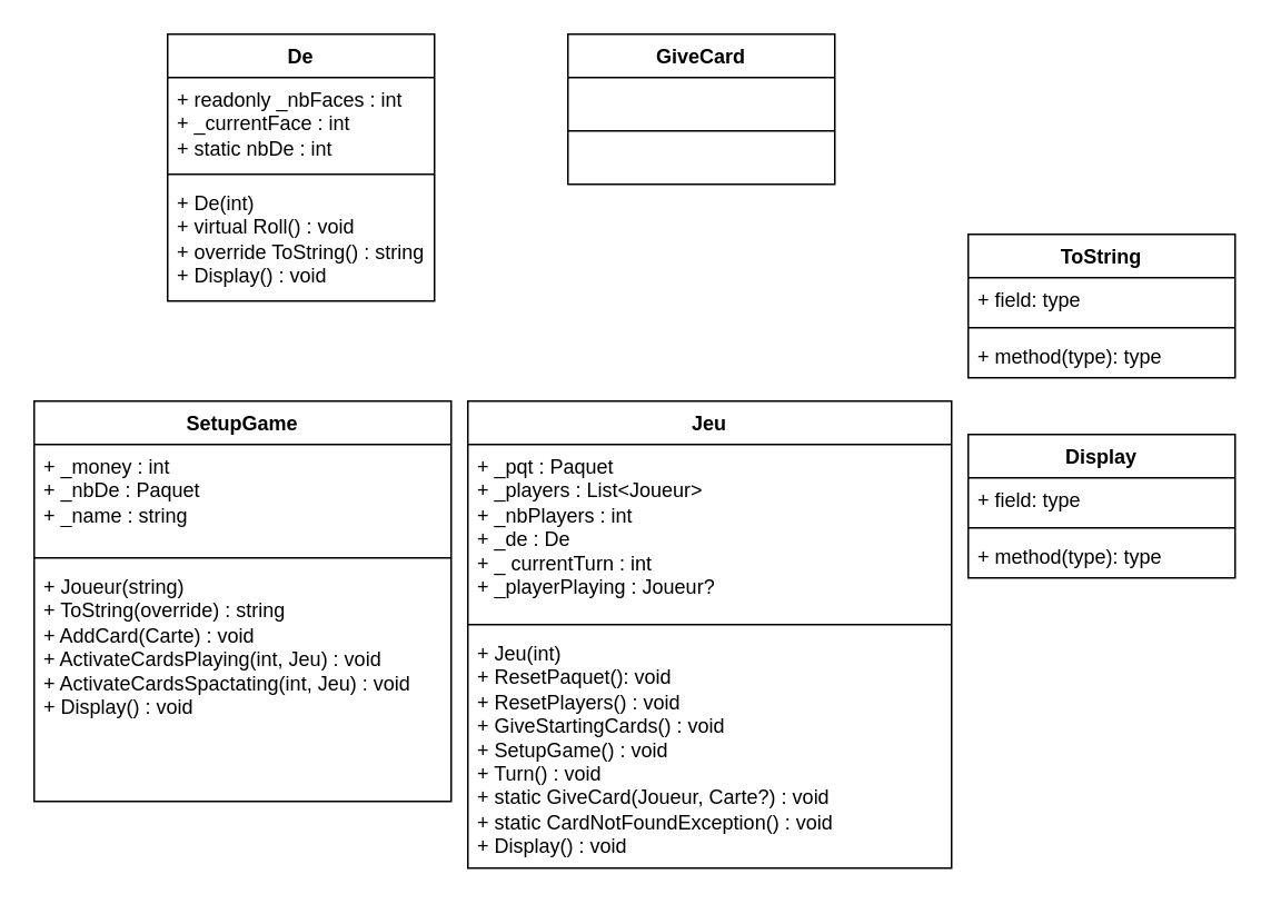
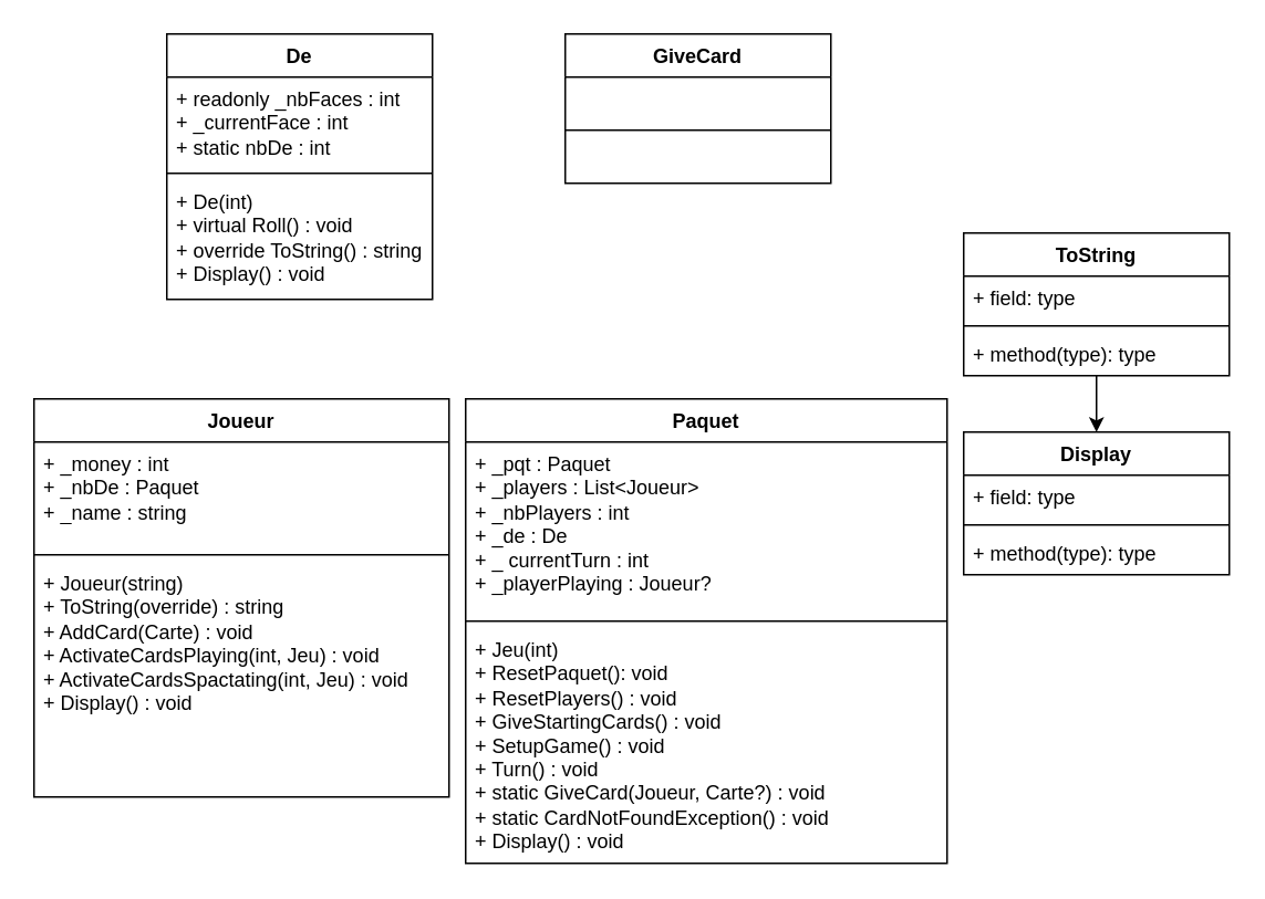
  <mxCell id="0" />
  <mxCell id="1" parent="0" />
- <mxCell id="2" value="Jeu" style="swimlane;fontStyle=1;align=center;verticalAlign=top;childLayout=stackLayout;horizontal=1;startSize=26;horizontalStack=0;resizeParent=1;resizeParentMax=0;resizeLast=0;collapsible=1;marginBottom=0;whiteSpace=wrap;html=1;" vertex="1" parent="1"><mxGeometry x="280" y="240" width="290" height="280" as="geometry" /></mxCell>
+ <mxCell id="2" value="Paquet" style="swimlane;fontStyle=1;align=center;verticalAlign=top;childLayout=stackLayout;horizontal=1;startSize=26;horizontalStack=0;resizeParent=1;resizeParentMax=0;resizeLast=0;collapsible=1;marginBottom=0;whiteSpace=wrap;html=1;" vertex="1" parent="1"><mxGeometry x="280" y="240" width="290" height="280" as="geometry" /></mxCell>
  <mxCell id="3" value="+ _pqt : Paquet&lt;br&gt;+ _players : List&amp;lt;Joueur&amp;gt;&lt;br&gt;+ _nbPlayers : int&lt;br&gt;+ _de : De&lt;br&gt;+ _ currentTurn : int&lt;br&gt;+ _playerPlaying : Joueur?" style="text;strokeColor=none;fillColor=none;align=left;verticalAlign=top;spacingLeft=4;spacingRight=4;overflow=hidden;rotatable=0;points=[[0,0.5],[1,0.5]];portConstraint=eastwest;whiteSpace=wrap;html=1;" vertex="1" parent="2"><mxGeometry y="26" width="290" height="104" as="geometry" /></mxCell>
  <mxCell id="4" value="" style="line;strokeWidth=1;fillColor=none;align=left;verticalAlign=middle;spacingTop=-1;spacingLeft=3;spacingRight=3;rotatable=0;labelPosition=right;points=[];portConstraint=eastwest;strokeColor=inherit;" vertex="1" parent="2"><mxGeometry y="130" width="290" height="8" as="geometry" /></mxCell>
  <mxCell id="5" value="+ Jeu(int)&lt;br&gt;+ ResetPaquet(): void&lt;br&gt;+ ResetPlayers() : void&lt;br&gt;+ GiveStartingCards() : void&lt;br&gt;+ SetupGame() : void&lt;br&gt;+ Turn() : void&lt;br&gt;+ static GiveCard(Joueur, Carte?) : void&lt;br&gt;+ static CardNotFoundException() : void&lt;br&gt;+ Display() : void" style="text;strokeColor=none;fillColor=none;align=left;verticalAlign=top;spacingLeft=4;spacingRight=4;overflow=hidden;rotatable=0;points=[[0,0.5],[1,0.5]];portConstraint=eastwest;whiteSpace=wrap;html=1;" vertex="1" parent="2"><mxGeometry y="138" width="290" height="142" as="geometry" /></mxCell>
+ <mxCell id="6" style="edgeStyle=orthogonalEdgeStyle;rounded=0;orthogonalLoop=1;jettySize=auto;html=1;" edge="1" parent="1" source="7" target="11"><mxGeometry relative="1" as="geometry" /></mxCell>
  <mxCell id="7" value="ToString&lt;br&gt;" style="swimlane;fontStyle=1;align=center;verticalAlign=top;childLayout=stackLayout;horizontal=1;startSize=26;horizontalStack=0;resizeParent=1;resizeParentMax=0;resizeLast=0;collapsible=1;marginBottom=0;whiteSpace=wrap;html=1;" vertex="1" parent="1"><mxGeometry x="580" y="140" width="160" height="86" as="geometry" /></mxCell>
  <mxCell id="8" value="+ field: type" style="text;strokeColor=none;fillColor=none;align=left;verticalAlign=top;spacingLeft=4;spacingRight=4;overflow=hidden;rotatable=0;points=[[0,0.5],[1,0.5]];portConstraint=eastwest;whiteSpace=wrap;html=1;" vertex="1" parent="7"><mxGeometry y="26" width="160" height="26" as="geometry" /></mxCell>
  <mxCell id="9" value="" style="line;strokeWidth=1;fillColor=none;align=left;verticalAlign=middle;spacingTop=-1;spacingLeft=3;spacingRight=3;rotatable=0;labelPosition=right;points=[];portConstraint=eastwest;strokeColor=inherit;" vertex="1" parent="7"><mxGeometry y="52" width="160" height="8" as="geometry" /></mxCell>
  <mxCell id="10" value="+ method(type): type" style="text;strokeColor=none;fillColor=none;align=left;verticalAlign=top;spacingLeft=4;spacingRight=4;overflow=hidden;rotatable=0;points=[[0,0.5],[1,0.5]];portConstraint=eastwest;whiteSpace=wrap;html=1;" vertex="1" parent="7"><mxGeometry y="60" width="160" height="26" as="geometry" /></mxCell>
  <mxCell id="11" value="Display" style="swimlane;fontStyle=1;align=center;verticalAlign=top;childLayout=stackLayout;horizontal=1;startSize=26;horizontalStack=0;resizeParent=1;resizeParentMax=0;resizeLast=0;collapsible=1;marginBottom=0;whiteSpace=wrap;html=1;" vertex="1" parent="1"><mxGeometry x="580" y="260" width="160" height="86" as="geometry" /></mxCell>
  <mxCell id="12" value="+ field: type" style="text;strokeColor=none;fillColor=none;align=left;verticalAlign=top;spacingLeft=4;spacingRight=4;overflow=hidden;rotatable=0;points=[[0,0.5],[1,0.5]];portConstraint=eastwest;whiteSpace=wrap;html=1;" vertex="1" parent="11"><mxGeometry y="26" width="160" height="26" as="geometry" /></mxCell>
  <mxCell id="13" value="" style="line;strokeWidth=1;fillColor=none;align=left;verticalAlign=middle;spacingTop=-1;spacingLeft=3;spacingRight=3;rotatable=0;labelPosition=right;points=[];portConstraint=eastwest;strokeColor=inherit;" vertex="1" parent="11"><mxGeometry y="52" width="160" height="8" as="geometry" /></mxCell>
  <mxCell id="14" value="+ method(type): type" style="text;strokeColor=none;fillColor=none;align=left;verticalAlign=top;spacingLeft=4;spacingRight=4;overflow=hidden;rotatable=0;points=[[0,0.5],[1,0.5]];portConstraint=eastwest;whiteSpace=wrap;html=1;" vertex="1" parent="11"><mxGeometry y="60" width="160" height="26" as="geometry" /></mxCell>
- <mxCell id="15" value="SetupGame" style="swimlane;fontStyle=1;align=center;verticalAlign=top;childLayout=stackLayout;horizontal=1;startSize=26;horizontalStack=0;resizeParent=1;resizeParentMax=0;resizeLast=0;collapsible=1;marginBottom=0;whiteSpace=wrap;html=1;" vertex="1" parent="1"><mxGeometry y="240" width="250" height="240" as="geometry" x="20" /></mxCell>
+ <mxCell id="15" value="Joueur" style="swimlane;fontStyle=1;align=center;verticalAlign=top;childLayout=stackLayout;horizontal=1;startSize=26;horizontalStack=0;resizeParent=1;resizeParentMax=0;resizeLast=0;collapsible=1;marginBottom=0;whiteSpace=wrap;html=1;" vertex="1" parent="1"><mxGeometry y="240" width="250" height="240" as="geometry" x="20" /></mxCell>
  <mxCell id="16" value="+ _money : int&lt;br&gt;+ _nbDe : Paquet&lt;br&gt;+ _name : string" style="text;strokeColor=none;fillColor=none;align=left;verticalAlign=top;spacingLeft=4;spacingRight=4;overflow=hidden;rotatable=0;points=[[0,0.5],[1,0.5]];portConstraint=eastwest;whiteSpace=wrap;html=1;" vertex="1" parent="15"><mxGeometry y="26" width="250" height="64" as="geometry" /></mxCell>
  <mxCell id="17" value="" style="line;strokeWidth=1;fillColor=none;align=left;verticalAlign=middle;spacingTop=-1;spacingLeft=3;spacingRight=3;rotatable=0;labelPosition=right;points=[];portConstraint=eastwest;strokeColor=inherit;" vertex="1" parent="15"><mxGeometry y="90" width="250" height="8" as="geometry" /></mxCell>
  <mxCell id="18" value="+ Joueur(string)&amp;nbsp;&lt;br&gt;+ ToString(override) : string&lt;br&gt;+ AddCard(Carte) : void&lt;br&gt;+ ActivateCardsPlaying(int, Jeu) : void&lt;br&gt;+ ActivateCardsSpactating(int, Jeu) : void&lt;br&gt;+ Display() : void" style="text;strokeColor=none;fillColor=none;align=left;verticalAlign=top;spacingLeft=4;spacingRight=4;overflow=hidden;rotatable=0;points=[[0,0.5],[1,0.5]];portConstraint=eastwest;whiteSpace=wrap;html=1;" vertex="1" parent="15"><mxGeometry y="98" width="250" height="142" as="geometry" /></mxCell>
  <mxCell id="19" value="De" style="swimlane;fontStyle=1;align=center;verticalAlign=top;childLayout=stackLayout;horizontal=1;startSize=26;horizontalStack=0;resizeParent=1;resizeParentMax=0;resizeLast=0;collapsible=1;marginBottom=0;whiteSpace=wrap;html=1;" vertex="1" parent="1"><mxGeometry x="100" y="20" width="160" height="160" as="geometry" /></mxCell>
  <mxCell id="20" value="+ readonly _nbFaces : int&lt;br&gt;+ _currentFace : int&lt;br&gt;+ static nbDe : int" style="text;strokeColor=none;fillColor=none;align=left;verticalAlign=top;spacingLeft=4;spacingRight=4;overflow=hidden;rotatable=0;points=[[0,0.5],[1,0.5]];portConstraint=eastwest;whiteSpace=wrap;html=1;" vertex="1" parent="19"><mxGeometry y="26" width="160" height="54" as="geometry" /></mxCell>
  <mxCell id="21" value="" style="line;strokeWidth=1;fillColor=none;align=left;verticalAlign=middle;spacingTop=-1;spacingLeft=3;spacingRight=3;rotatable=0;labelPosition=right;points=[];portConstraint=eastwest;strokeColor=inherit;" vertex="1" parent="19"><mxGeometry y="80" width="160" height="8" as="geometry" /></mxCell>
  <mxCell id="22" value="+ De(int)&lt;br&gt;+ virtual Roll() : void&lt;br&gt;+ override ToString() : string&lt;br&gt;+ Display() : void" style="text;strokeColor=none;fillColor=none;align=left;verticalAlign=top;spacingLeft=4;spacingRight=4;overflow=hidden;rotatable=0;points=[[0,0.5],[1,0.5]];portConstraint=eastwest;whiteSpace=wrap;html=1;" vertex="1" parent="19"><mxGeometry y="88" width="160" height="72" as="geometry" /></mxCell>
  <mxCell id="23" value="GiveCard" style="swimlane;fontStyle=1;align=center;verticalAlign=top;childLayout=stackLayout;horizontal=1;startSize=26;horizontalStack=0;resizeParent=1;resizeParentMax=0;resizeLast=0;collapsible=1;marginBottom=0;whiteSpace=wrap;html=1;" vertex="1" parent="1"><mxGeometry x="340" y="20" width="160" height="90" as="geometry" /></mxCell>
  <mxCell id="24" value="" style="line;strokeWidth=1;fillColor=none;align=left;verticalAlign=middle;spacingTop=-1;spacingLeft=3;spacingRight=3;rotatable=0;labelPosition=right;points=[];portConstraint=eastwest;strokeColor=inherit;" vertex="1" parent="23"><mxGeometry y="26" width="160" height="64" as="geometry" /></mxCell>
